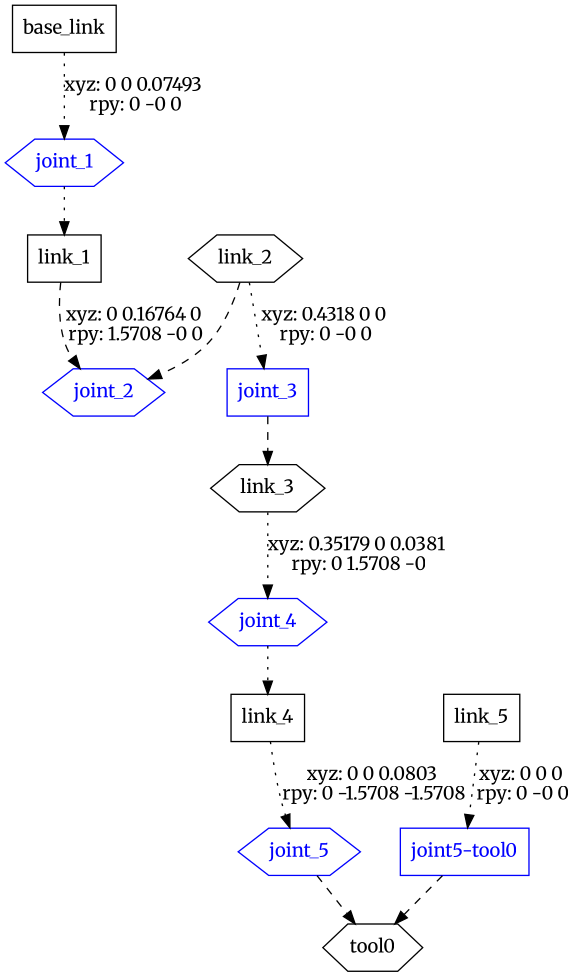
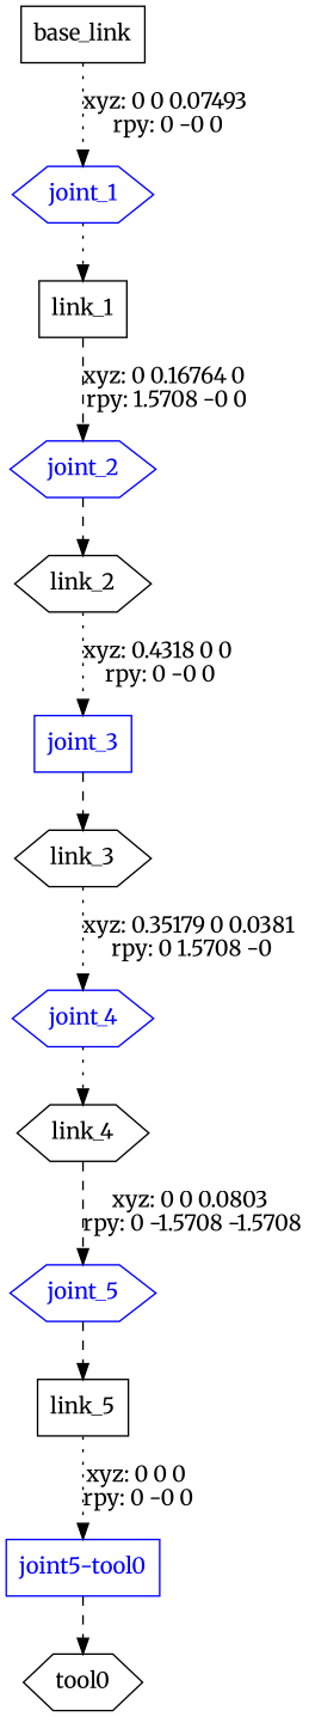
  digraph {
    fontname=Merriweather
    node [fontname=Merriweather shape=hexagon]
    edge [fontname=Merriweather style=dotted]
    n1 [label=base_link shape=box]
    joint_1 [color=blue fontcolor=blue]
    n3 [label=link_1 shape=box]
    joint_2 [color=blue fontcolor=blue]
    n5 [label=link_2]
    joint_3 [color=blue fontcolor=blue shape=box]
    n7 [label=link_3]
    joint_4 [color=blue fontcolor=blue]
-   n9 [label=link_4 shape=box]
+   n9 [label=link_4]
    joint_5 [color=blue fontcolor=blue]
    n11 [label=link_5 shape=box]
    "joint5-tool0" [color=blue fontcolor=blue shape=box]
    n13 [label=tool0]
    n1 -> joint_1 [label="xyz: 0 0 0.07493 \nrpy: 0 -0 0"]
    joint_1 -> n3
    n3 -> joint_2 [label="xyz: 0 0.16764 0 \nrpy: 1.5708 -0 0" style=dashed]
-   n5 -> joint_2 [style=dashed]
+   joint_2 -> n5 [style=dashed]
    n5 -> joint_3 [label="xyz: 0.4318 0 0 \nrpy: 0 -0 0"]
    joint_3 -> n7 [style=dashed]
    n7 -> joint_4 [label="xyz: 0.35179 0 0.0381 \nrpy: 0 1.5708 -0"]
    joint_4 -> n9
-   n9 -> joint_5 [label="xyz: 0 0 0.0803 \nrpy: 0 -1.5708 -1.5708"]
-   joint_5 -> n13 [style=dashed]
+   n9 -> joint_5 [label="xyz: 0 0 0.0803 \nrpy: 0 -1.5708 -1.5708" style=dashed]
+   joint_5 -> n11 [style=dashed]
    n11 -> "joint5-tool0" [label="xyz: 0 0 0 \nrpy: 0 -0 0"]
    "joint5-tool0" -> n13 [style=dashed]
  }
